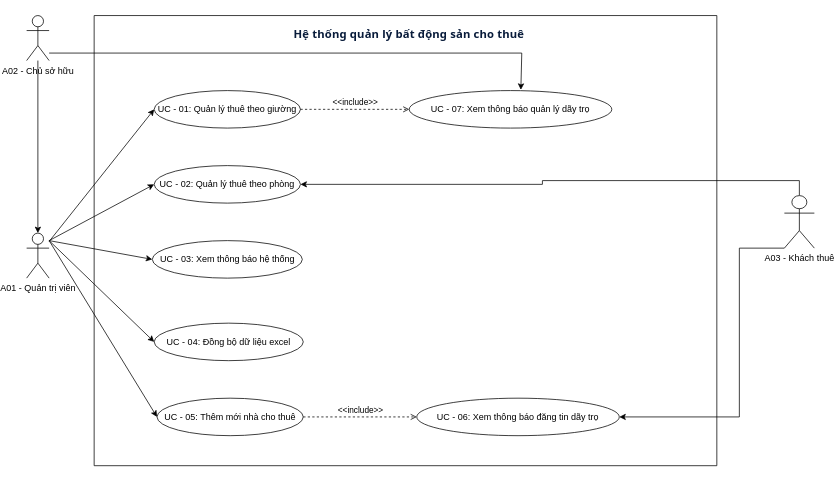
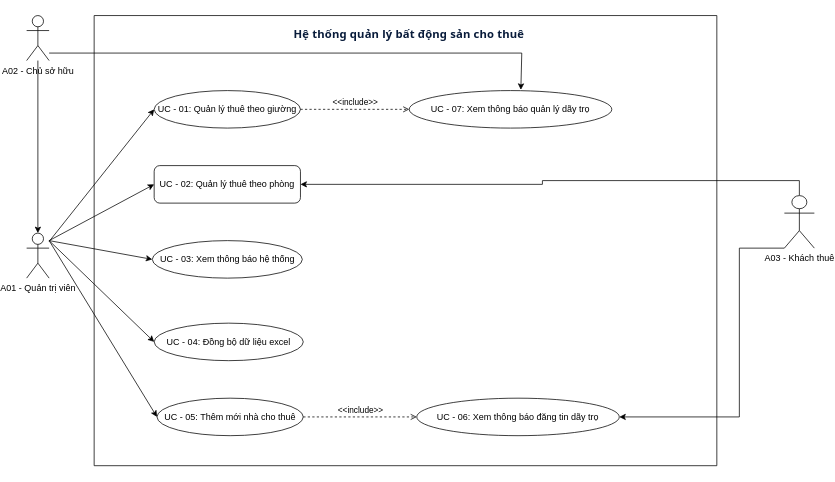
  <mxCell id="0" />
  <mxCell id="1" parent="0" />
  <mxCell id="2" value="A01 - Quản trị viên" style="shape=umlActor;verticalLabelPosition=bottom;verticalAlign=top;html=1;outlineConnect=0;" vertex="1" parent="1"><mxGeometry x="20" y="310" width="30" height="60" as="geometry" /></mxCell>
  <mxCell id="3" value="UC - 01: Quản lý thuê theo giường" style="ellipse;whiteSpace=wrap;html=1;" vertex="1" parent="1"><mxGeometry x="190" y="120" width="195" height="50" as="geometry" /></mxCell>
  <mxCell id="4" value="UC - 04: Đồng bộ dữ liệu excel" style="ellipse;whiteSpace=wrap;html=1;" vertex="1" parent="1"><mxGeometry x="190" y="430" width="198.75" height="50" as="geometry" /></mxCell>
  <mxCell id="5" value="UC - 03: Xem thông báo hệ thống" style="ellipse;whiteSpace=wrap;html=1;" vertex="1" parent="1"><mxGeometry x="187.5" y="320" width="200" height="50" as="geometry" /></mxCell>
- <mxCell id="6" value="UC - 02: Quản lý thuê theo phòng" style="ellipse;whiteSpace=wrap;html=1;" vertex="1" parent="1"><mxGeometry x="190" y="220" width="195" height="50" as="geometry" /></mxCell>
+ <mxCell id="6" value="UC - 02: Quản lý thuê theo phòng" style="whiteSpace=wrap;html=1;rounded=1;" vertex="1" parent="1"><mxGeometry x="190" y="220" width="195" height="50" as="geometry" /></mxCell>
  <mxCell id="7" value="UC - 05: Thêm mới nhà cho thuê" style="ellipse;whiteSpace=wrap;html=1;" vertex="1" parent="1"><mxGeometry x="193.75" y="530" width="195" height="50" as="geometry" /></mxCell>
  <mxCell id="8" value="UC - 06: Xem thông báo đăng tin dãy trọ" style="ellipse;whiteSpace=wrap;html=1;" vertex="1" parent="1"><mxGeometry x="540" y="530" width="270" height="50" as="geometry" /></mxCell>
  <mxCell id="9" value="UC - 07: Xem thông báo quản lý dãy trọ" style="ellipse;whiteSpace=wrap;html=1;" vertex="1" parent="1"><mxGeometry x="530" y="120" width="270" height="50" as="geometry" /></mxCell>
  <mxCell id="10" value="" style="endArrow=classic;html=1;rounded=0;entryX=0;entryY=0.5;entryDx=0;entryDy=0;" edge="1" parent="1" source="2" target="3"><mxGeometry width="50" height="50" relative="1" as="geometry"><mxPoint x="90" y="290" as="sourcePoint" /><mxPoint x="140" y="240" as="targetPoint" /></mxGeometry></mxCell>
  <mxCell id="11" value="" style="endArrow=classic;html=1;rounded=0;entryX=0;entryY=0.5;entryDx=0;entryDy=0;" edge="1" parent="1" target="6"><mxGeometry width="50" height="50" relative="1" as="geometry"><mxPoint x="50" y="320" as="sourcePoint" /><mxPoint x="500" y="400" as="targetPoint" /></mxGeometry></mxCell>
  <mxCell id="12" value="" style="endArrow=classic;html=1;rounded=0;entryX=0;entryY=0.5;entryDx=0;entryDy=0;" edge="1" parent="1" target="5"><mxGeometry width="50" height="50" relative="1" as="geometry"><mxPoint x="50" y="320" as="sourcePoint" /><mxPoint x="500" y="400" as="targetPoint" /></mxGeometry></mxCell>
  <mxCell id="13" value="" style="endArrow=classic;html=1;rounded=0;entryX=0;entryY=0.5;entryDx=0;entryDy=0;" edge="1" parent="1" target="4"><mxGeometry width="50" height="50" relative="1" as="geometry"><mxPoint x="50" y="320" as="sourcePoint" /><mxPoint x="500" y="400" as="targetPoint" /></mxGeometry></mxCell>
  <mxCell id="14" value="" style="endArrow=classic;html=1;rounded=0;entryX=0;entryY=0.5;entryDx=0;entryDy=0;" edge="1" parent="1" target="7"><mxGeometry width="50" height="50" relative="1" as="geometry"><mxPoint x="50" y="320" as="sourcePoint" /><mxPoint x="470" y="360" as="targetPoint" /></mxGeometry></mxCell>
  <mxCell id="15" value="A02 - Chủ sở hữu" style="shape=umlActor;verticalLabelPosition=bottom;verticalAlign=top;html=1;outlineConnect=0;" vertex="1" parent="1"><mxGeometry x="20" y="20" width="30" height="60" as="geometry" /></mxCell>
  <mxCell id="16" value="" style="endArrow=classic;html=1;rounded=0;" edge="1" parent="1" source="15" target="2"><mxGeometry width="50" height="50" relative="1" as="geometry"><mxPoint x="90" y="710" as="sourcePoint" /><mxPoint x="140" y="660" as="targetPoint" /></mxGeometry></mxCell>
  <mxCell id="17" value="" style="endArrow=none;html=1;rounded=0;" edge="1" parent="1"><mxGeometry width="50" height="50" relative="1" as="geometry"><mxPoint x="50" y="70" as="sourcePoint" /><mxPoint x="680" y="70" as="targetPoint" /></mxGeometry></mxCell>
  <mxCell id="18" value="" style="endArrow=classic;html=1;rounded=0;entryX=0.551;entryY=-0.02;entryDx=0;entryDy=0;entryPerimeter=0;" edge="1" parent="1" target="9"><mxGeometry width="50" height="50" relative="1" as="geometry"><mxPoint x="680" y="70" as="sourcePoint" /><mxPoint x="740" y="30" as="targetPoint" /></mxGeometry></mxCell>
  <mxCell id="19" style="edgeStyle=orthogonalEdgeStyle;rounded=0;orthogonalLoop=1;jettySize=auto;html=1;exitX=0.5;exitY=0;exitDx=0;exitDy=0;exitPerimeter=0;" edge="1" parent="1" source="21" target="6"><mxGeometry relative="1" as="geometry" /></mxCell>
  <mxCell id="20" style="edgeStyle=orthogonalEdgeStyle;rounded=0;orthogonalLoop=1;jettySize=auto;html=1;exitX=0;exitY=1;exitDx=0;exitDy=0;exitPerimeter=0;entryX=1;entryY=0.5;entryDx=0;entryDy=0;" edge="1" parent="1" source="21" target="8"><mxGeometry relative="1" as="geometry"><Array as="points"><mxPoint x="970" y="330" /><mxPoint x="970" y="555" /></Array></mxGeometry></mxCell>
  <mxCell id="21" value="A03 - Khách thuê" style="shape=umlActor;verticalLabelPosition=bottom;verticalAlign=top;html=1;outlineConnect=0;" vertex="1" parent="1"><mxGeometry x="1030" y="260" width="40" height="70" as="geometry" /></mxCell>
  <mxCell id="22" value="&amp;lt;&amp;lt;include&amp;gt;&amp;gt;" style="html=1;verticalAlign=bottom;labelBackgroundColor=none;endArrow=open;endFill=0;dashed=1;rounded=0;exitX=1;exitY=0.5;exitDx=0;exitDy=0;entryX=0;entryY=0.5;entryDx=0;entryDy=0;" edge="1" parent="1" source="3" target="9"><mxGeometry width="160" relative="1" as="geometry"><mxPoint x="560" y="280" as="sourcePoint" /><mxPoint x="720" y="280" as="targetPoint" /></mxGeometry></mxCell>
  <mxCell id="23" value="&amp;lt;&amp;lt;include&amp;gt;&amp;gt;" style="html=1;verticalAlign=bottom;labelBackgroundColor=none;endArrow=open;endFill=0;dashed=1;rounded=0;exitX=1;exitY=0.5;exitDx=0;exitDy=0;entryX=0;entryY=0.5;entryDx=0;entryDy=0;" edge="1" parent="1" source="7" target="8"><mxGeometry width="160" relative="1" as="geometry"><mxPoint x="560" y="280" as="sourcePoint" /><mxPoint x="720" y="280" as="targetPoint" /></mxGeometry></mxCell>
  <mxCell id="24" value="" style="swimlane;startSize=0;" vertex="1" parent="1"><mxGeometry x="110" y="20" width="830" height="600" as="geometry" /></mxCell>
  <mxCell id="25" value="&lt;div&gt;&lt;span style=&quot;background-color: light-dark(rgb(255, 255, 255), rgb(18, 18, 18)); color: light-dark(rgb(8, 27, 58), rgb(201, 217, 244)); font-family: SegoeuiPc, &amp;quot;Segoe UI&amp;quot;, &amp;quot;San Francisco&amp;quot;, &amp;quot;Helvetica Neue&amp;quot;, Helvetica, &amp;quot;Lucida Grande&amp;quot;, Roboto, Ubuntu, Tahoma, &amp;quot;Microsoft Sans Serif&amp;quot;, Arial, sans-serif; font-size: 15px; letter-spacing: 0.2px; text-align: start; white-space-collapse: preserve;&quot;&gt;&lt;b&gt;Hệ thống quản lý bất động sản cho thuê&lt;/b&gt;&lt;/span&gt;&lt;br&gt;&lt;/div&gt;" style="text;html=1;align=center;verticalAlign=middle;whiteSpace=wrap;rounded=0;" vertex="1" parent="24"><mxGeometry x="260" y="10" width="320" height="30" as="geometry" /></mxCell>
